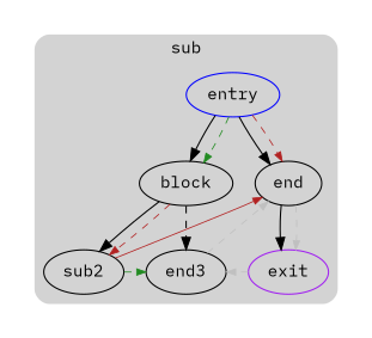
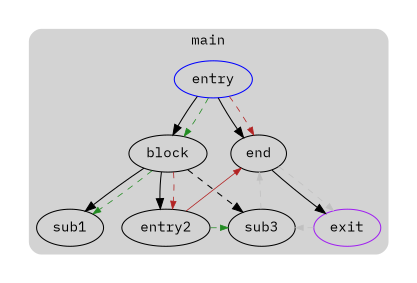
  digraph {
    compound=true
    fontname="IBM Plex Mono"
    node [fontname="IBM Plex Mono" shape=oval]
    edge [color=black fontname="IBM Plex Mono" arrowsize=0.75 constraint=false penwidth=0.75 style=dashed]
    n1 [color=blue label=entry rank=source]
    n2 [label=block]
    n3 [label=end]
-   n5 [label=sub2]
-   n6 [label=end3]
+   n4 [label=sub1]
+   n5 [label=entry2]
+   n6 [label=sub3]
    n7 [color=purple label=exit rank=sink shape=""]
    subgraph cluster_1 {
      peripheries=0
      subgraph cluster_2 {
        peripheries=0
        subgraph cluster_3 {
          bgcolor=lightgray
          color=darkgray
-         label=sub
+         label=main
          peripheries=0
          style=rounded
          n1
          n2
          n3
+         n4
          n5
          n6
          n7
        }
      }
    }
    n1 -> n2 [arrowsize="" constraint="" penwidth="" style=""]
    n1 -> n2 [color=forestgreen]
    n1 -> n3 [arrowsize="" constraint="" penwidth="" style=""]
    n1 -> n3 [color=firebrick]
+   n2 -> n4 [arrowsize="" constraint="" penwidth="" style=""]
+   n2 -> n4 [color=forestgreen]
    n2 -> n5 [arrowsize="" constraint="" penwidth="" style=""]
    n2 -> n5 [color=firebrick]
    n2 -> n6 [arrowsize="" constraint="" penwidth=""]
    n3 -> n7 [arrowsize="" constraint="" penwidth="" style=""]
    n3 -> n7 [color=gray]
    n5 -> n3 [color=firebrick style=solid]
    n5 -> n6 [color=forestgreen]
    n6 -> n3 [color=gray]
    n7 -> n6 [color=gray]
  }
